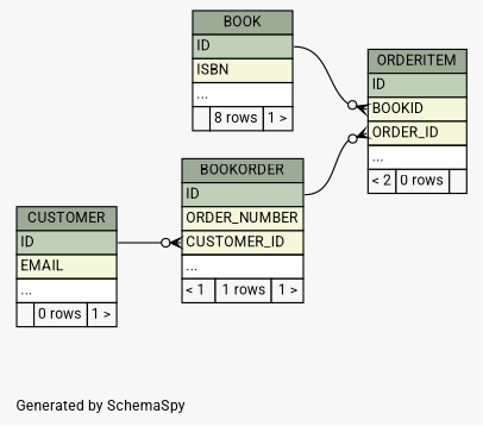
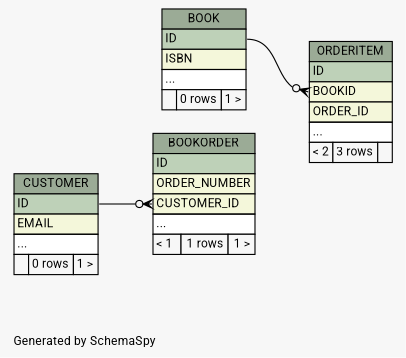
  digraph {
    bgcolor="#f7f7f7"
    fontname=Roboto
    fontsize=11
    label="\nGenerated by SchemaSpy"
    labeljust=l
    nodesep=0.18
    rankdir=RL
    ranksep=0.46
    node [fontname=Roboto fontsize=11 shape=plaintext]
    edge [arrowhead=none arrowsize=0.8 arrowtail=crowodot dir=back fontname=Roboto headport="ID:e"]
-   n1 [label=<     <TABLE BORDER="0" CELLBORDER="1" CELLSPACING="0" BGCOLOR="#ffffff">       <TR><TD COLSPAN="3" BGCOLOR="#9bab96" ALIGN="CENTER">BOOK</TD></TR>       <TR><TD PORT="ID" COLSPAN="3" BGCOLOR="#bed1b8" ALIGN="LEFT">ID</TD></TR>       <TR><TD PORT="ISBN" COLSPAN="3" BGCOLOR="#f4f7da" ALIGN="LEFT">ISBN</TD></TR>       <TR><TD PORT="elipses" COLSPAN="3" ALIGN="LEFT">...</TD></TR>       <TR><TD ALIGN="LEFT" BGCOLOR="#f7f7f7">  </TD><TD ALIGN="RIGHT" BGCOLOR="#f7f7f7">8 rows</TD><TD ALIGN="RIGHT" BGCOLOR="#f7f7f7">1 &gt;</TD></TR>     </TABLE>>]
+   n1 [label=<     <TABLE BORDER="0" CELLBORDER="1" CELLSPACING="0" BGCOLOR="#ffffff">       <TR><TD COLSPAN="3" BGCOLOR="#9bab96" ALIGN="CENTER">BOOK</TD></TR>       <TR><TD PORT="ID" COLSPAN="3" BGCOLOR="#bed1b8" ALIGN="LEFT">ID</TD></TR>       <TR><TD PORT="ISBN" COLSPAN="3" BGCOLOR="#f4f7da" ALIGN="LEFT">ISBN</TD></TR>       <TR><TD PORT="elipses" COLSPAN="3" ALIGN="LEFT">...</TD></TR>       <TR><TD ALIGN="LEFT" BGCOLOR="#f7f7f7">  </TD><TD ALIGN="RIGHT" BGCOLOR="#f7f7f7">0 rows</TD><TD ALIGN="RIGHT" BGCOLOR="#f7f7f7">1 &gt;</TD></TR>     </TABLE>>]
    n2 [label=<     <TABLE BORDER="0" CELLBORDER="1" CELLSPACING="0" BGCOLOR="#ffffff">       <TR><TD COLSPAN="3" BGCOLOR="#9bab96" ALIGN="CENTER">BOOKORDER</TD></TR>       <TR><TD PORT="ID" COLSPAN="3" BGCOLOR="#bed1b8" ALIGN="LEFT">ID</TD></TR>       <TR><TD PORT="ORDER_NUMBER" COLSPAN="3" BGCOLOR="#f4f7da" ALIGN="LEFT">ORDER_NUMBER</TD></TR>       <TR><TD PORT="CUSTOMER_ID" COLSPAN="3" BGCOLOR="#f4f7da" ALIGN="LEFT">CUSTOMER_ID</TD></TR>       <TR><TD PORT="elipses" COLSPAN="3" ALIGN="LEFT">...</TD></TR>       <TR><TD ALIGN="LEFT" BGCOLOR="#f7f7f7">&lt; 1</TD><TD ALIGN="RIGHT" BGCOLOR="#f7f7f7">1 rows</TD><TD ALIGN="RIGHT" BGCOLOR="#f7f7f7">1 &gt;</TD></TR>     </TABLE>>]
    n3 [label=<     <TABLE BORDER="0" CELLBORDER="1" CELLSPACING="0" BGCOLOR="#ffffff">       <TR><TD COLSPAN="3" BGCOLOR="#9bab96" ALIGN="CENTER">CUSTOMER</TD></TR>       <TR><TD PORT="ID" COLSPAN="3" BGCOLOR="#bed1b8" ALIGN="LEFT">ID</TD></TR>       <TR><TD PORT="EMAIL" COLSPAN="3" BGCOLOR="#f4f7da" ALIGN="LEFT">EMAIL</TD></TR>       <TR><TD PORT="elipses" COLSPAN="3" ALIGN="LEFT">...</TD></TR>       <TR><TD ALIGN="LEFT" BGCOLOR="#f7f7f7">  </TD><TD ALIGN="RIGHT" BGCOLOR="#f7f7f7">0 rows</TD><TD ALIGN="RIGHT" BGCOLOR="#f7f7f7">1 &gt;</TD></TR>     </TABLE>>]
-   n4 [label=<     <TABLE BORDER="0" CELLBORDER="1" CELLSPACING="0" BGCOLOR="#ffffff">       <TR><TD COLSPAN="3" BGCOLOR="#9bab96" ALIGN="CENTER">ORDERITEM</TD></TR>       <TR><TD PORT="ID" COLSPAN="3" BGCOLOR="#bed1b8" ALIGN="LEFT">ID</TD></TR>       <TR><TD PORT="BOOKID" COLSPAN="3" BGCOLOR="#f4f7da" ALIGN="LEFT">BOOKID</TD></TR>       <TR><TD PORT="ORDER_ID" COLSPAN="3" BGCOLOR="#f4f7da" ALIGN="LEFT">ORDER_ID</TD></TR>       <TR><TD PORT="elipses" COLSPAN="3" ALIGN="LEFT">...</TD></TR>       <TR><TD ALIGN="LEFT" BGCOLOR="#f7f7f7">&lt; 2</TD><TD ALIGN="RIGHT" BGCOLOR="#f7f7f7">0 rows</TD><TD ALIGN="RIGHT" BGCOLOR="#f7f7f7">  </TD></TR>     </TABLE>>]
+   n4 [label=<     <TABLE BORDER="0" CELLBORDER="1" CELLSPACING="0" BGCOLOR="#ffffff">       <TR><TD COLSPAN="3" BGCOLOR="#9bab96" ALIGN="CENTER">ORDERITEM</TD></TR>       <TR><TD PORT="ID" COLSPAN="3" BGCOLOR="#bed1b8" ALIGN="LEFT">ID</TD></TR>       <TR><TD PORT="BOOKID" COLSPAN="3" BGCOLOR="#f4f7da" ALIGN="LEFT">BOOKID</TD></TR>       <TR><TD PORT="ORDER_ID" COLSPAN="3" BGCOLOR="#f4f7da" ALIGN="LEFT">ORDER_ID</TD></TR>       <TR><TD PORT="elipses" COLSPAN="3" ALIGN="LEFT">...</TD></TR>       <TR><TD ALIGN="LEFT" BGCOLOR="#f7f7f7">&lt; 2</TD><TD ALIGN="RIGHT" BGCOLOR="#f7f7f7">3 rows</TD><TD ALIGN="RIGHT" BGCOLOR="#f7f7f7">  </TD></TR>     </TABLE>>]
    n2 -> n3 [tailport="CUSTOMER_ID:w"]
    n4 -> n1 [tailport="BOOKID:w"]
-   n4 -> n2 [tailport="ORDER_ID:w"]
  }
